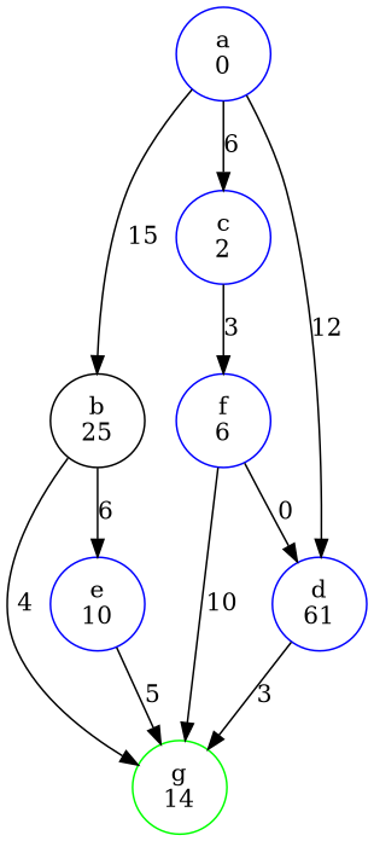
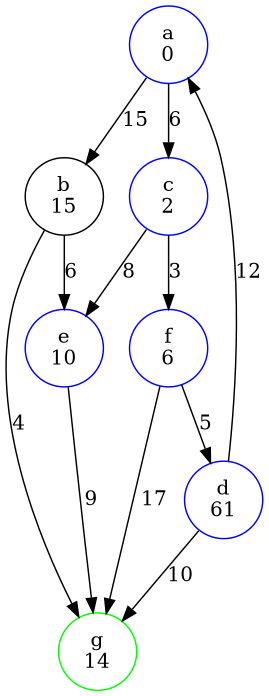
  digraph {
    rankdir=TB
    node [color=blue]
    n1 [label="a\n0"]
-   n2 [label="b\n25" color=""]
+   n2 [label="b\n15" color=""]
    n3 [label="c\n2"]
    n4 [label="d\n61"]
    n5 [label="e\n10"]
    n6 [color=green label="g\n14"]
    n7 [label="f\n6"]
    n1 -> n2 [label=15]
    n1 -> n3 [label=6]
-   n1 -> n4 [label=12]
+   n4 -> n1 [label=12]
    n2 -> n5 [label=6]
    n2 -> n6 [label=4]
+   n3 -> n5 [label=8]
    n3 -> n7 [label=3]
-   n4 -> n6 [label=3]
-   n5 -> n6 [label=5]
-   n7 -> n4 [label=0]
-   n7 -> n6 [label=10]
+   n4 -> n6 [label=10]
+   n5 -> n6 [label=9]
+   n7 -> n4 [label=5]
+   n7 -> n6 [label=17]
  }
